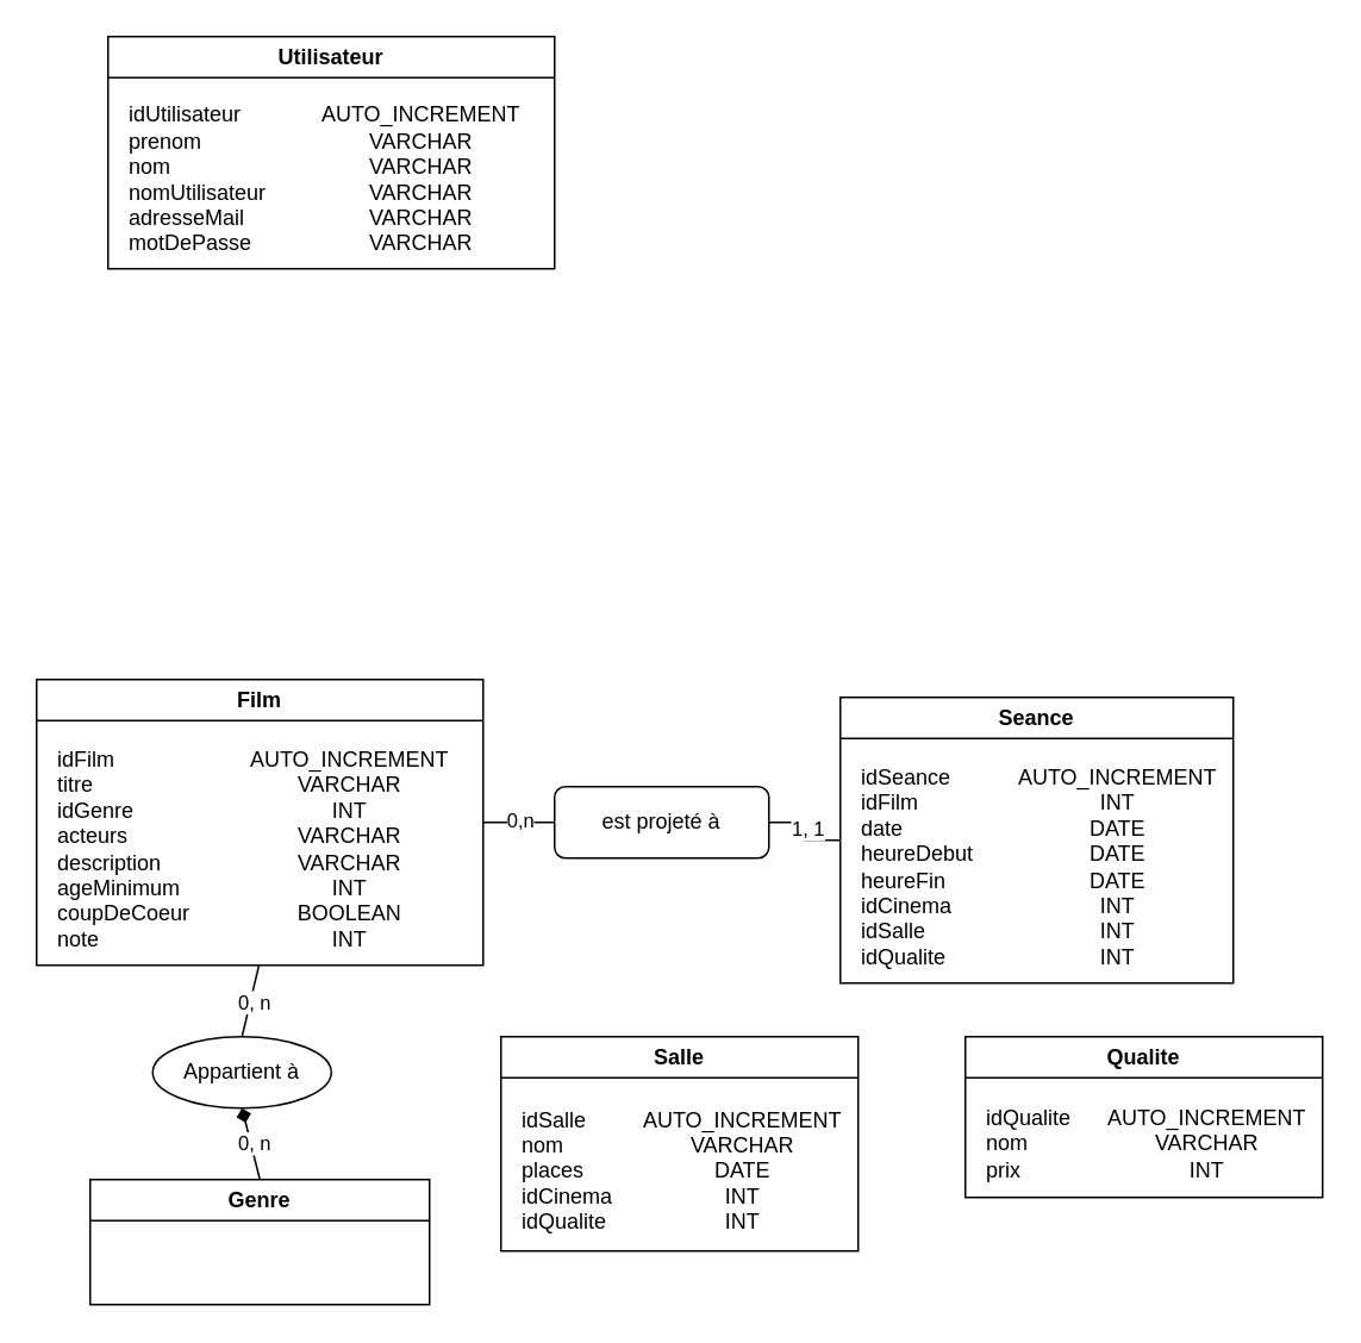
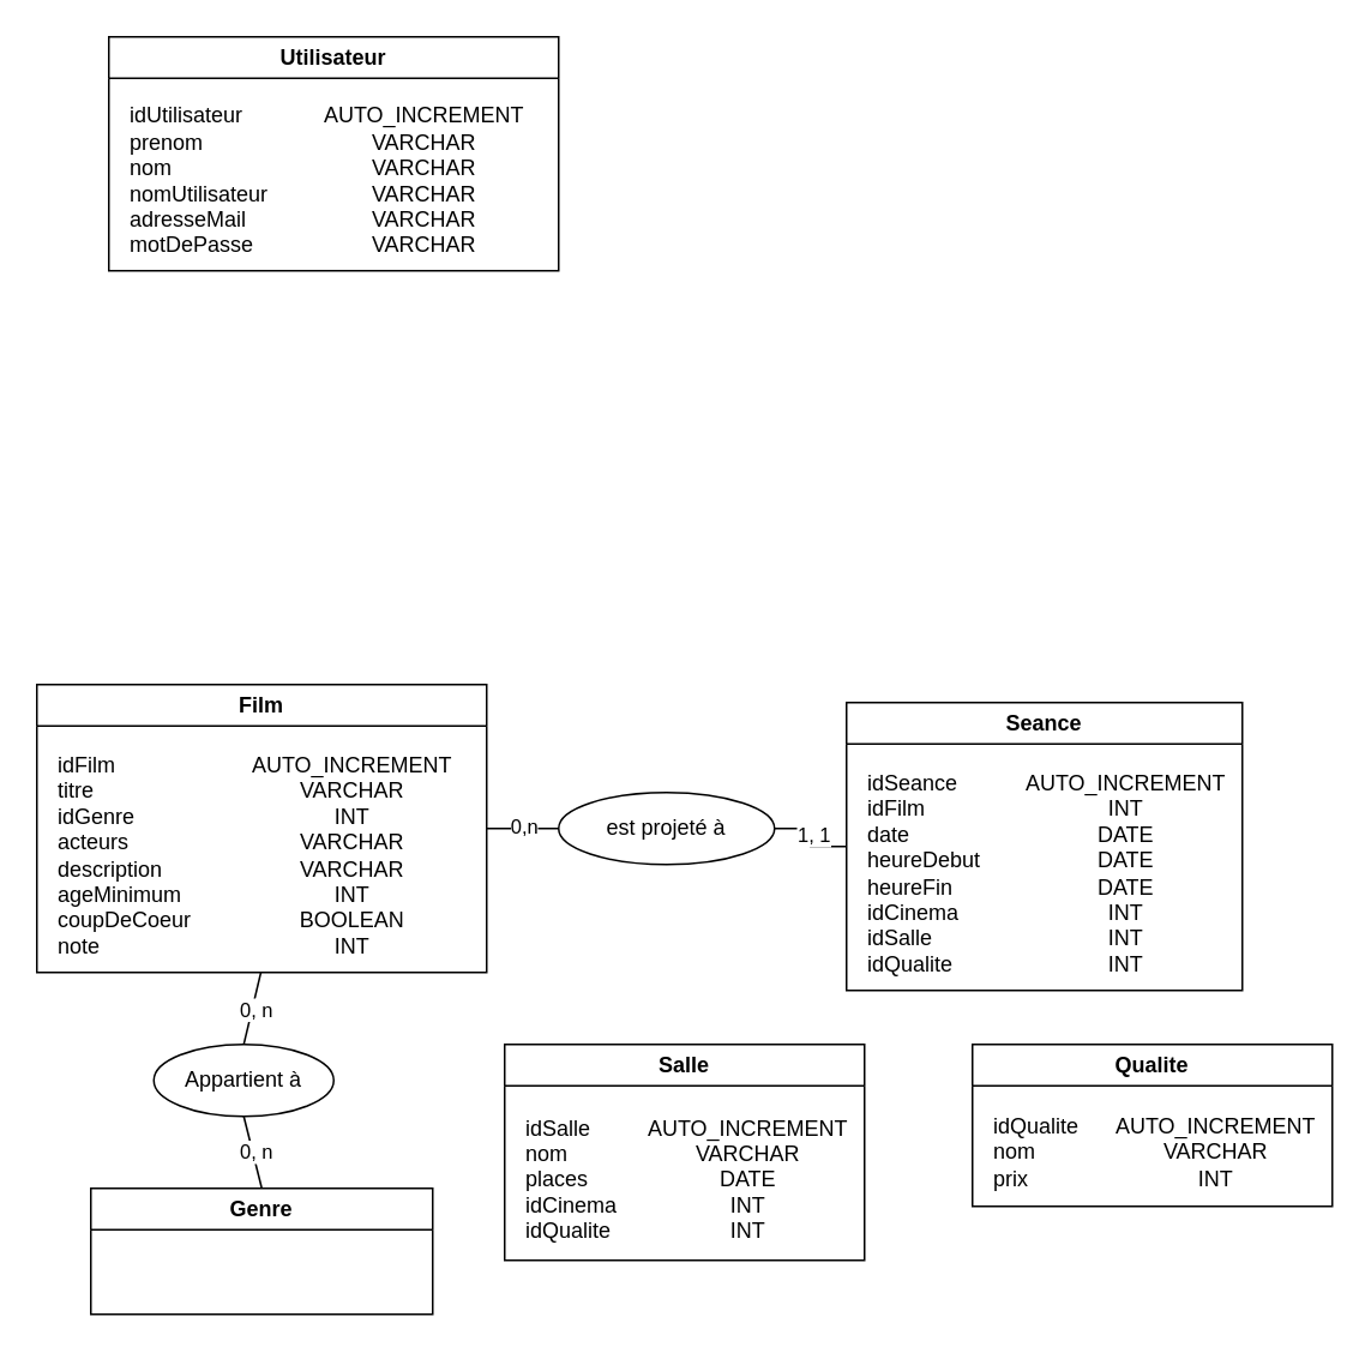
  <mxCell id="0" />
  <mxCell id="1" parent="0" />
  <mxCell id="2" value="Utilisateur" style="swimlane;whiteSpace=wrap;html=1;fillColor=#FFFFFF;gradientColor=none;swimlaneLine=1;rounded=0;shadow=0;glass=0;" vertex="1" parent="1"><mxGeometry x="60" y="20" width="250" height="130" as="geometry" /></mxCell>
  <mxCell id="3" value="AUTO_INCREMENT&lt;div&gt;VARCHAR&lt;/div&gt;&lt;div&gt;VARCHAR&lt;/div&gt;&lt;div&gt;VARCHAR&lt;/div&gt;&lt;div&gt;VARCHAR&lt;/div&gt;&lt;div&gt;VARCHAR&lt;/div&gt;" style="text;html=1;align=center;verticalAlign=middle;resizable=0;points=[];autosize=1;strokeColor=none;fillColor=none;" vertex="1" parent="2"><mxGeometry x="110" y="30" width="130" height="100" as="geometry" /></mxCell>
  <mxCell id="4" value="idUtilisateur&lt;div&gt;prenom&lt;div&gt;nom&lt;/div&gt;&lt;/div&gt;&lt;div style=&quot;&quot;&gt;nomUtilisateur&lt;/div&gt;&lt;div&gt;adresseMail&lt;/div&gt;&lt;div&gt;motDePasse&lt;/div&gt;" style="text;html=1;align=left;verticalAlign=middle;resizable=0;points=[];autosize=1;strokeColor=none;fillColor=none;" vertex="1" parent="2"><mxGeometry x="10" y="30" width="100" height="100" as="geometry" /></mxCell>
  <mxCell id="5" style="edgeStyle=orthogonalEdgeStyle;rounded=0;orthogonalLoop=1;jettySize=auto;html=1;exitX=1;exitY=0.5;exitDx=0;exitDy=0;entryX=0;entryY=0.5;entryDx=0;entryDy=0;strokeColor=default;endArrow=none;endFill=0;" edge="1" parent="1" source="7" target="21"><mxGeometry relative="1" as="geometry" /></mxCell>
  <mxCell id="6" value="0,n" style="edgeLabel;html=1;align=center;verticalAlign=middle;resizable=0;points=[];" vertex="1" connectable="0" parent="5"><mxGeometry y="2" relative="1" as="geometry"><mxPoint as="offset" /></mxGeometry></mxCell>
  <mxCell id="7" value="Film" style="swimlane;whiteSpace=wrap;html=1;fillColor=#FFFFFF;gradientColor=none;swimlaneLine=1;rounded=0;shadow=0;glass=0;" vertex="1" parent="1"><mxGeometry x="20" y="380" width="250" height="160" as="geometry" /></mxCell>
  <mxCell id="8" value="AUTO_INCREMENT&lt;div&gt;VARCHAR&lt;/div&gt;&lt;div&gt;INT&lt;/div&gt;&lt;div&gt;VARCHAR&lt;/div&gt;&lt;div&gt;VARCHAR&lt;/div&gt;&lt;div&gt;INT&lt;/div&gt;&lt;div&gt;BOOLEAN&lt;/div&gt;&lt;div&gt;INT&lt;/div&gt;" style="text;html=1;align=center;verticalAlign=middle;resizable=0;points=[];autosize=1;strokeColor=none;fillColor=none;" vertex="1" parent="7"><mxGeometry x="110" y="30" width="130" height="130" as="geometry" /></mxCell>
  <mxCell id="9" value="idFilm&lt;div&gt;titre&lt;div&gt;idGenre&lt;/div&gt;&lt;/div&gt;&lt;div style=&quot;&quot;&gt;acteurs&lt;/div&gt;&lt;div&gt;description&lt;/div&gt;&lt;div&gt;ageMinimum&lt;/div&gt;&lt;div&gt;coupDeCoeur&lt;/div&gt;&lt;div&gt;note&lt;/div&gt;" style="text;html=1;align=left;verticalAlign=middle;resizable=0;points=[];autosize=1;strokeColor=none;fillColor=none;" vertex="1" parent="7"><mxGeometry x="10" y="30" width="100" height="130" as="geometry" /></mxCell>
  <mxCell id="10" value="Genre" style="swimlane;whiteSpace=wrap;html=1;fillColor=#FFFFFF;gradientColor=none;swimlaneLine=1;rounded=0;shadow=0;glass=0;" vertex="1" parent="1"><mxGeometry x="50" y="660" width="190" height="70" as="geometry" /></mxCell>
  <mxCell id="11" value="Appartient à" style="ellipse;whiteSpace=wrap;html=1;" vertex="1" parent="1"><mxGeometry x="85" y="580" width="100" height="40" as="geometry" /></mxCell>
  <mxCell id="12" value="" style="endArrow=none;html=1;rounded=0;exitX=0.5;exitY=0;exitDx=0;exitDy=0;" edge="1" parent="1" source="11"><mxGeometry width="50" height="50" relative="1" as="geometry"><mxPoint x="144.5" y="630" as="sourcePoint" /><mxPoint x="144.5" y="540" as="targetPoint" /></mxGeometry></mxCell>
  <mxCell id="13" value="0, n" style="edgeLabel;html=1;align=center;verticalAlign=middle;resizable=0;points=[];" vertex="1" connectable="0" parent="12"><mxGeometry x="0.032" y="-2" relative="1" as="geometry"><mxPoint as="offset" /></mxGeometry></mxCell>
- <mxCell id="14" value="" style="endArrow=diamond;html=1;rounded=0;exitX=0.5;exitY=0;exitDx=0;exitDy=0;entryX=0.5;entryY=1;entryDx=0;entryDy=0;" edge="1" parent="1" source="10" target="11"><mxGeometry width="50" height="50" relative="1" as="geometry"><mxPoint x="155" y="590" as="sourcePoint" /><mxPoint x="150" y="630" as="targetPoint" /></mxGeometry></mxCell>
+ <mxCell id="14" value="" style="endArrow=none;html=1;rounded=0;exitX=0.5;exitY=0;exitDx=0;exitDy=0;entryX=0.5;entryY=1;entryDx=0;entryDy=0;" edge="1" parent="1" source="10" target="11"><mxGeometry width="50" height="50" relative="1" as="geometry"><mxPoint x="155" y="590" as="sourcePoint" /><mxPoint x="150" y="630" as="targetPoint" /></mxGeometry></mxCell>
  <mxCell id="15" value="0, n" style="edgeLabel;html=1;align=center;verticalAlign=middle;resizable=0;points=[];" vertex="1" connectable="0" parent="14"><mxGeometry x="0.032" y="-2" relative="1" as="geometry"><mxPoint as="offset" /></mxGeometry></mxCell>
  <mxCell id="16" value="Seance" style="swimlane;whiteSpace=wrap;html=1;fillColor=#FFFFFF;gradientColor=none;swimlaneLine=1;rounded=0;shadow=0;glass=0;" vertex="1" parent="1"><mxGeometry x="470" y="390" width="220" height="160" as="geometry" /></mxCell>
  <mxCell id="17" value="AUTO_INCREMENT&lt;div&gt;INT&lt;/div&gt;&lt;div&gt;DATE&lt;/div&gt;&lt;div&gt;DATE&lt;/div&gt;&lt;div&gt;DATE&lt;/div&gt;&lt;div&gt;INT&lt;/div&gt;&lt;div&gt;INT&lt;/div&gt;&lt;div&gt;INT&lt;/div&gt;" style="text;html=1;align=center;verticalAlign=middle;resizable=0;points=[];autosize=1;strokeColor=none;fillColor=none;" vertex="1" parent="16"><mxGeometry x="90" y="30" width="130" height="130" as="geometry" /></mxCell>
  <mxCell id="18" value="idSeance&lt;div&gt;idFilm&lt;br&gt;&lt;div&gt;date&lt;/div&gt;&lt;/div&gt;&lt;div style=&quot;&quot;&gt;heureDebut&lt;/div&gt;&lt;div&gt;heureFin&lt;/div&gt;&lt;div&gt;idCinema&lt;/div&gt;&lt;div&gt;idSalle&lt;/div&gt;&lt;div&gt;idQualite&lt;/div&gt;" style="text;html=1;align=left;verticalAlign=middle;resizable=0;points=[];autosize=1;strokeColor=none;fillColor=none;" vertex="1" parent="16"><mxGeometry x="10" y="30" width="90" height="130" as="geometry" /></mxCell>
  <mxCell id="19" style="edgeStyle=orthogonalEdgeStyle;rounded=0;orthogonalLoop=1;jettySize=auto;html=1;exitX=1;exitY=0.5;exitDx=0;exitDy=0;entryX=0;entryY=0.5;entryDx=0;entryDy=0;endArrow=none;endFill=0;" edge="1" parent="1" source="21" target="16"><mxGeometry relative="1" as="geometry" /></mxCell>
  <mxCell id="20" value="1, 1" style="edgeLabel;html=1;align=center;verticalAlign=middle;resizable=0;points=[];" vertex="1" connectable="0" parent="19"><mxGeometry x="-0.1" y="1" relative="1" as="geometry"><mxPoint as="offset" /></mxGeometry></mxCell>
- <mxCell id="21" value="est projeté à" style="whiteSpace=wrap;html=1;rounded=1;" vertex="1" parent="1"><mxGeometry x="310" y="440" width="120" height="40" as="geometry" /></mxCell>
+ <mxCell id="21" value="est projeté à" style="ellipse;whiteSpace=wrap;html=1;" vertex="1" parent="1"><mxGeometry x="310" y="440" width="120" height="40" as="geometry" /></mxCell>
  <mxCell id="22" value="Salle" style="swimlane;whiteSpace=wrap;html=1;fillColor=#FFFFFF;gradientColor=none;swimlaneLine=1;rounded=0;shadow=0;glass=0;" vertex="1" parent="1"><mxGeometry x="280" y="580" width="200" height="120" as="geometry" /></mxCell>
  <mxCell id="23" value="AUTO_INCREMENT&lt;div&gt;VARCHAR&lt;/div&gt;&lt;div&gt;DATE&lt;/div&gt;&lt;div&gt;&lt;span style=&quot;background-color: transparent; color: light-dark(rgb(0, 0, 0), rgb(255, 255, 255));&quot;&gt;INT&lt;/span&gt;&lt;/div&gt;&lt;div&gt;INT&lt;/div&gt;" style="text;html=1;align=center;verticalAlign=middle;resizable=0;points=[];autosize=1;strokeColor=none;fillColor=none;" vertex="1" parent="22"><mxGeometry x="70" y="30" width="130" height="90" as="geometry" /></mxCell>
  <mxCell id="24" value="idSalle&lt;div&gt;nom&lt;br&gt;&lt;div&gt;places&lt;/div&gt;&lt;/div&gt;&lt;div&gt;idCinema&lt;/div&gt;&lt;div&gt;idQualite&lt;/div&gt;" style="text;html=1;align=left;verticalAlign=middle;resizable=0;points=[];autosize=1;strokeColor=none;fillColor=none;" vertex="1" parent="22"><mxGeometry x="10" y="30" width="70" height="90" as="geometry" /></mxCell>
  <mxCell id="25" value="Qualite" style="swimlane;whiteSpace=wrap;html=1;fillColor=#FFFFFF;gradientColor=none;swimlaneLine=1;rounded=0;shadow=0;glass=0;" vertex="1" parent="1"><mxGeometry x="540" y="580" width="200" height="90" as="geometry" /></mxCell>
  <mxCell id="26" value="AUTO_INCREMENT&lt;div&gt;VARCHAR&lt;/div&gt;&lt;div&gt;INT&lt;/div&gt;" style="text;html=1;align=center;verticalAlign=middle;resizable=0;points=[];autosize=1;strokeColor=none;fillColor=none;" vertex="1" parent="25"><mxGeometry x="70" y="30" width="130" height="60" as="geometry" /></mxCell>
  <mxCell id="27" value="idQualite&lt;div&gt;nom&lt;br&gt;&lt;div&gt;prix&lt;/div&gt;&lt;/div&gt;" style="text;html=1;align=left;verticalAlign=middle;resizable=0;points=[];autosize=1;strokeColor=none;fillColor=none;" vertex="1" parent="25"><mxGeometry x="10" y="30" width="70" height="60" as="geometry" /></mxCell>
